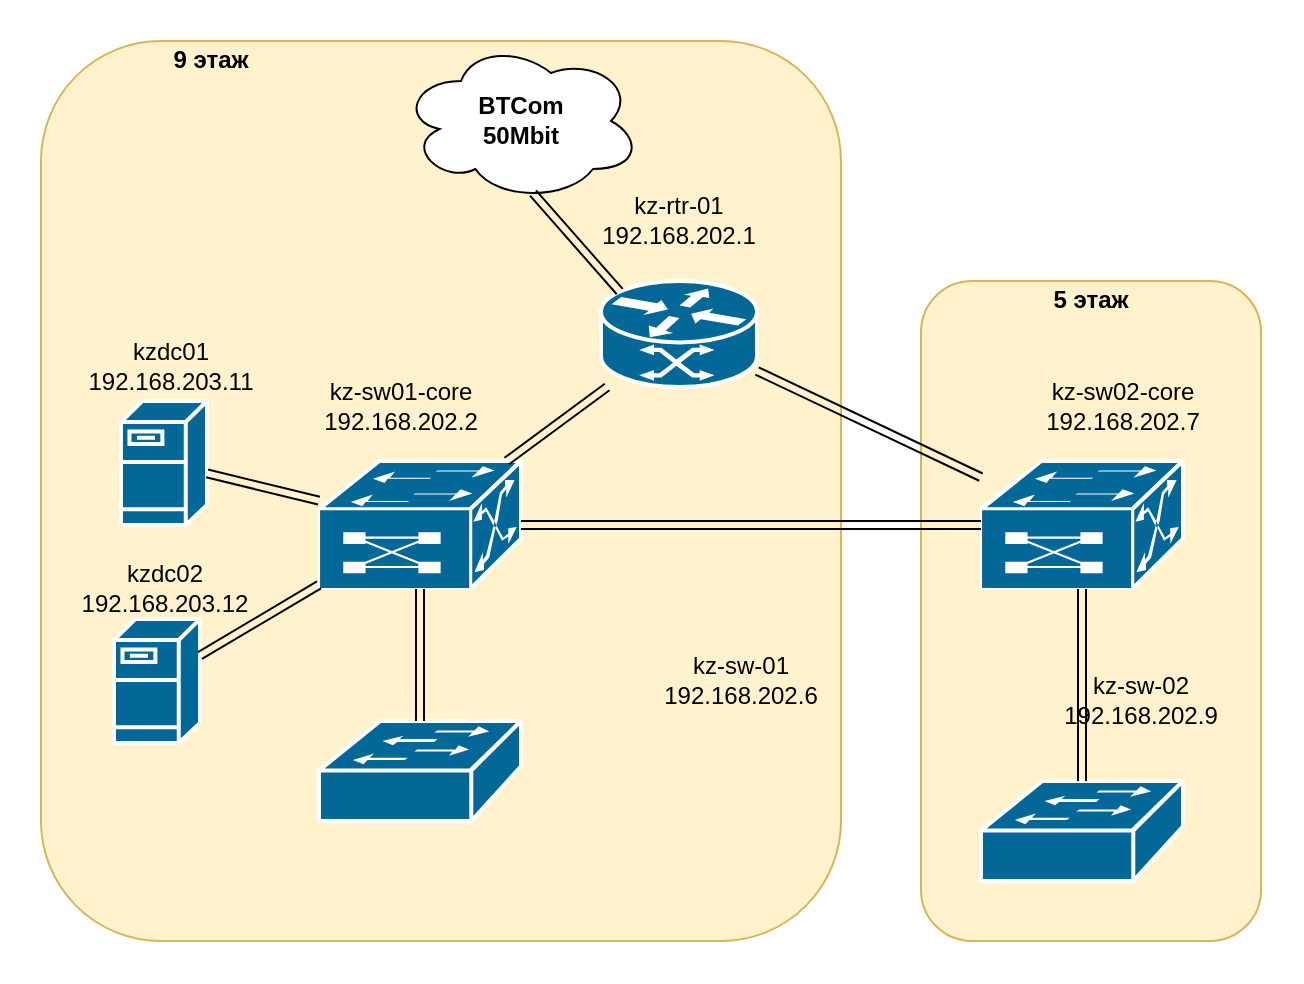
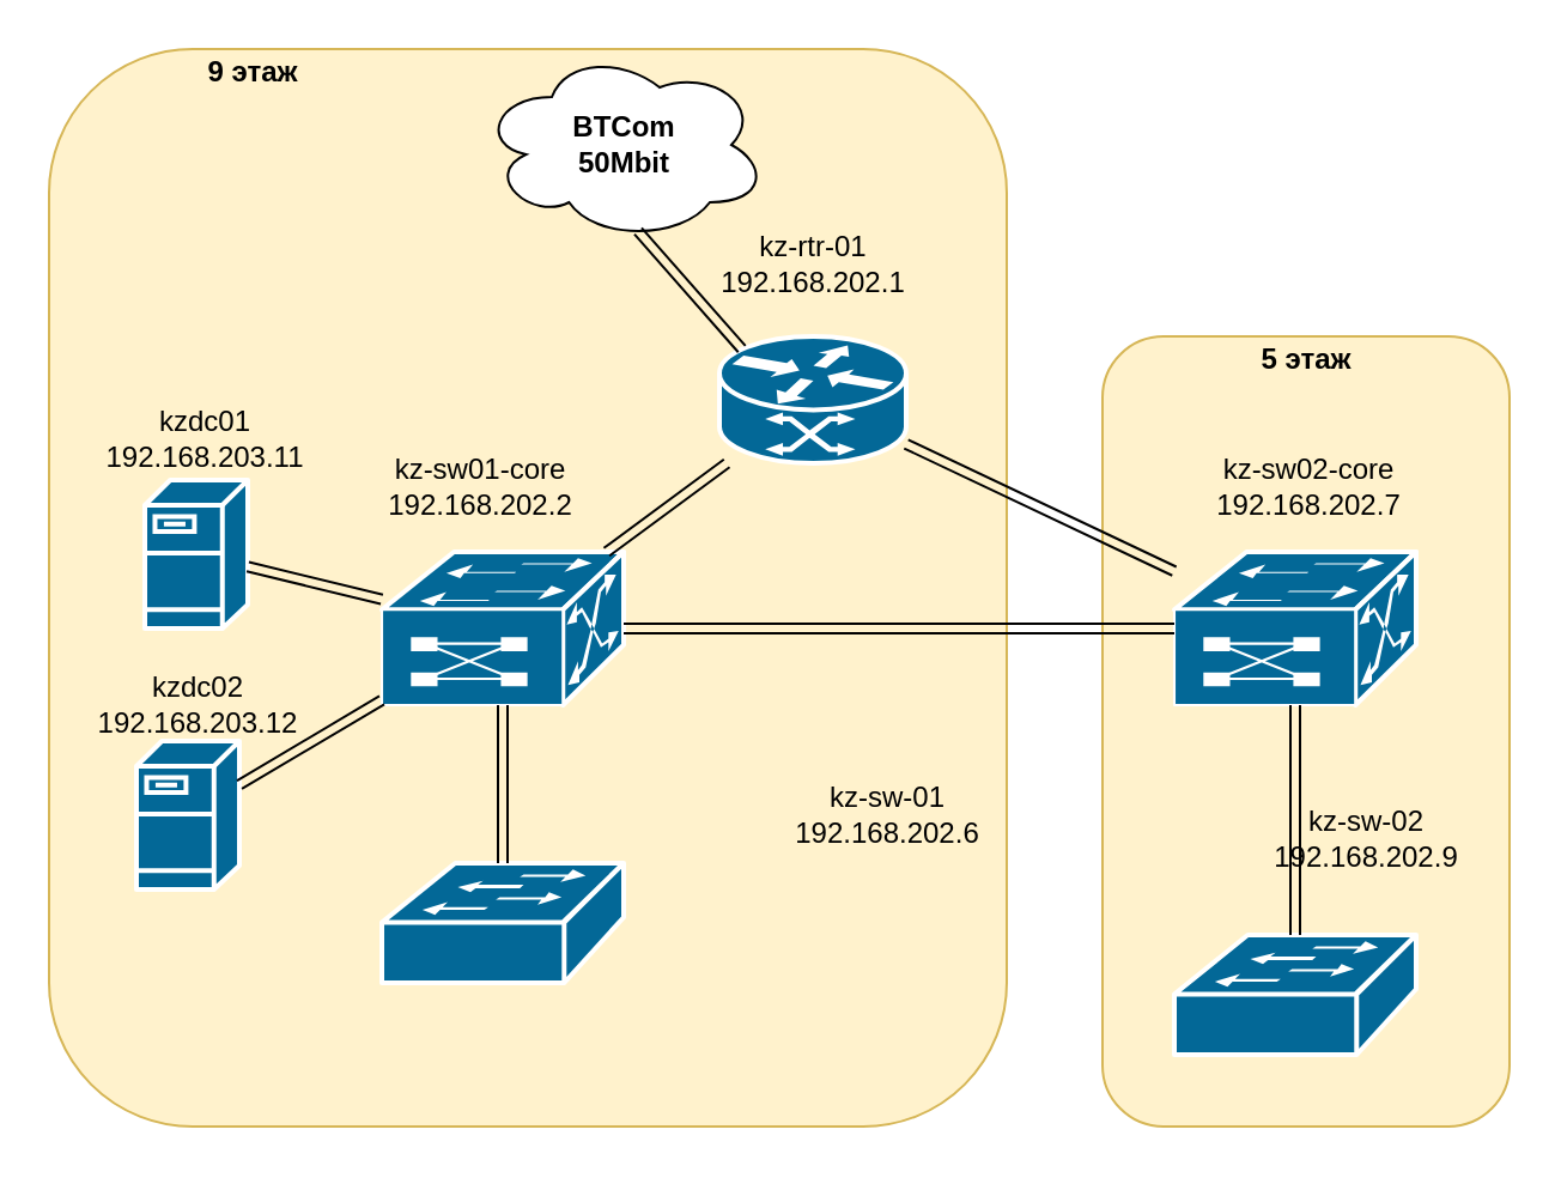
  <mxCell id="0" />
  <mxCell id="1" parent="0" />
  <mxCell id="2" value="" style="rounded=1;html=1;fillColor=#fff2cc;whiteSpace=wrap;verticalAlign=middle;strokeColor=#d6b656;sketch=0;shadow=0;glass=0;imageAspect=1;connectable=1;portConstraintRotation=0;allowArrows=1;movable=1;backgroundOutline=0;movableLabel=0;resizable=1;resizeWidth=0;resizeHeight=0;rotatable=1;cloneable=1;deletable=1;noLabel=0;" vertex="1" parent="1"><mxGeometry x="20" y="20" width="400" height="450" as="geometry" /></mxCell>
  <mxCell id="3" value="" style="rounded=1;html=1;fillColor=#fff2cc;whiteSpace=wrap;verticalAlign=middle;strokeColor=#d6b656;sketch=0;shadow=0;glass=0;imageAspect=1;connectable=1;portConstraintRotation=0;allowArrows=1;movable=1;backgroundOutline=0;movableLabel=0;resizable=1;resizeWidth=0;resizeHeight=0;rotatable=1;cloneable=1;deletable=1;noLabel=0;" vertex="1" parent="1"><mxGeometry x="460" y="140" width="170" height="330" as="geometry" /></mxCell>
  <mxCell id="4" value="" style="shape=mxgraph.cisco.routers.atm_router;html=1;pointerEvents=1;dashed=0;fillColor=#036897;strokeColor=#ffffff;strokeWidth=2;verticalLabelPosition=bottom;verticalAlign=top;align=center;outlineConnect=0;" vertex="1" parent="1"><mxGeometry x="300" y="140" width="78" height="53" as="geometry" /></mxCell>
  <mxCell id="5" value="" style="ellipse;shape=cloud;whiteSpace=wrap;html=1;" vertex="1" parent="1"><mxGeometry x="200" y="20" width="120" height="80" as="geometry" /></mxCell>
  <mxCell id="6" value="" style="shape=link;html=1;exitX=0.55;exitY=0.95;exitDx=0;exitDy=0;exitPerimeter=0;entryX=0.12;entryY=0.1;entryDx=0;entryDy=0;entryPerimeter=0;" edge="1" parent="1" source="5" target="4"><mxGeometry width="100" relative="1" as="geometry"><mxPoint x="450" y="110" as="sourcePoint" /><mxPoint x="550" y="110" as="targetPoint" /></mxGeometry></mxCell>
  <mxCell id="7" value="" style="shape=mxgraph.cisco.switches.multiswitch_device;html=1;pointerEvents=1;dashed=0;fillColor=#036897;strokeColor=#ffffff;strokeWidth=2;verticalLabelPosition=bottom;verticalAlign=top;align=center;outlineConnect=0;" vertex="1" parent="1"><mxGeometry x="159" y="230" width="101" height="64" as="geometry" /></mxCell>
  <mxCell id="8" value="" style="shape=mxgraph.cisco.switches.multiswitch_device;html=1;pointerEvents=1;dashed=0;fillColor=#036897;strokeColor=#ffffff;strokeWidth=2;verticalLabelPosition=bottom;verticalAlign=top;align=center;outlineConnect=0;" vertex="1" parent="1"><mxGeometry x="490" y="230" width="101" height="64" as="geometry" /></mxCell>
  <mxCell id="9" value="" style="shape=link;html=1;" edge="1" parent="1" source="7" target="4"><mxGeometry width="100" relative="1" as="geometry"><mxPoint x="450" y="110" as="sourcePoint" /><mxPoint x="550" y="110" as="targetPoint" /></mxGeometry></mxCell>
  <mxCell id="10" value="" style="shape=link;html=1;" edge="1" parent="1" source="4" target="8"><mxGeometry width="100" relative="1" as="geometry"><mxPoint x="450" y="110" as="sourcePoint" /><mxPoint x="550" y="110" as="targetPoint" /></mxGeometry></mxCell>
  <mxCell id="11" value="&lt;div&gt;kz-rtr-01&lt;/div&gt;&lt;div&gt;192.168.202.1&lt;/div&gt;" style="text;html=1;resizable=0;autosize=1;align=center;verticalAlign=middle;points=[];fillColor=none;strokeColor=none;rounded=0;" vertex="1" parent="1"><mxGeometry x="294" y="95" width="90" height="30" as="geometry" /></mxCell>
  <mxCell id="12" value="&lt;div&gt;kz-sw01-core&lt;/div&gt;&lt;div&gt;192.168.202.2&lt;br&gt;&lt;/div&gt;" style="text;html=1;resizable=0;autosize=1;align=center;verticalAlign=middle;points=[];fillColor=none;strokeColor=none;rounded=0;" vertex="1" parent="1"><mxGeometry x="155" y="188" width="90" height="30" as="geometry" /></mxCell>
- <mxCell id="13" value="&lt;div&gt;kz-sw02-core&lt;/div&gt;&lt;div&gt;192.168.202.7&lt;/div&gt;" style="text;html=1;resizable=0;autosize=1;align=center;verticalAlign=middle;points=[];fillColor=none;strokeColor=none;rounded=0;" vertex="1" parent="1"><mxGeometry x="516" y="188" width="90" height="30" as="geometry" /></mxCell>
+ <mxCell id="13" value="&lt;div&gt;kz-sw02-core&lt;/div&gt;&lt;div&gt;192.168.202.7&lt;/div&gt;" style="text;html=1;resizable=0;autosize=1;align=center;verticalAlign=middle;points=[];fillColor=none;strokeColor=none;rounded=0;" vertex="1" parent="1"><mxGeometry x="501" y="188" width="90" height="30" as="geometry" /></mxCell>
  <mxCell id="14" value="" style="shape=mxgraph.cisco.switches.workgroup_switch;html=1;pointerEvents=1;dashed=0;fillColor=#036897;strokeColor=#ffffff;strokeWidth=2;verticalLabelPosition=bottom;verticalAlign=top;align=center;outlineConnect=0;" vertex="1" parent="1"><mxGeometry x="159" y="360" width="101" height="50" as="geometry" /></mxCell>
  <mxCell id="15" value="" style="shape=mxgraph.cisco.switches.workgroup_switch;html=1;pointerEvents=1;dashed=0;fillColor=#036897;strokeColor=#ffffff;strokeWidth=2;verticalLabelPosition=bottom;verticalAlign=top;align=center;outlineConnect=0;" vertex="1" parent="1"><mxGeometry x="490" y="390" width="101" height="50" as="geometry" /></mxCell>
  <mxCell id="16" value="&lt;div&gt;kz-sw-01&lt;/div&gt;&lt;div&gt;192.168.202.6&lt;/div&gt;" style="text;html=1;resizable=0;autosize=1;align=center;verticalAlign=middle;points=[];fillColor=none;strokeColor=none;rounded=0;" vertex="1" parent="1"><mxGeometry x="325" y="325" width="90" height="30" as="geometry" /></mxCell>
  <mxCell id="17" value="&lt;div&gt;kz-sw-02&lt;/div&gt;&lt;div&gt;192.168.202.9&lt;/div&gt;" style="text;html=1;resizable=0;autosize=1;align=center;verticalAlign=middle;points=[];fillColor=none;strokeColor=none;rounded=0;" vertex="1" parent="1"><mxGeometry x="525" y="335" width="90" height="30" as="geometry" /></mxCell>
  <mxCell id="18" value="" style="shape=link;html=1;" edge="1" parent="1" source="7" target="14"><mxGeometry width="100" relative="1" as="geometry"><mxPoint x="370" y="360" as="sourcePoint" /><mxPoint x="470" y="360" as="targetPoint" /></mxGeometry></mxCell>
  <mxCell id="19" value="" style="shape=mxgraph.cisco.servers.fileserver;html=1;pointerEvents=1;dashed=0;fillColor=#036897;strokeColor=#ffffff;strokeWidth=2;verticalLabelPosition=bottom;verticalAlign=top;align=center;outlineConnect=0;" vertex="1" parent="1"><mxGeometry x="60" y="200" width="43" height="62" as="geometry" /></mxCell>
  <mxCell id="20" value="" style="shape=mxgraph.cisco.servers.fileserver;html=1;pointerEvents=1;dashed=0;fillColor=#036897;strokeColor=#ffffff;strokeWidth=2;verticalLabelPosition=bottom;verticalAlign=top;align=center;outlineConnect=0;" vertex="1" parent="1"><mxGeometry x="56.5" y="309" width="43" height="62" as="geometry" /></mxCell>
  <mxCell id="21" value="&lt;div&gt;kzdc01&lt;/div&gt;&lt;div&gt;192.168.203.11&lt;/div&gt;" style="text;html=1;resizable=0;autosize=1;align=center;verticalAlign=middle;points=[];fillColor=none;strokeColor=none;rounded=0;" vertex="1" parent="1"><mxGeometry x="35" y="168" width="100" height="30" as="geometry" /></mxCell>
  <mxCell id="22" value="&lt;div&gt;kzdc02&lt;/div&gt;&lt;div&gt;192.168.203.12&lt;/div&gt;" style="text;html=1;resizable=0;autosize=1;align=center;verticalAlign=middle;points=[];fillColor=none;strokeColor=none;rounded=0;" vertex="1" parent="1"><mxGeometry x="31.5" y="279" width="100" height="30" as="geometry" /></mxCell>
  <mxCell id="23" value="" style="shape=link;html=1;" edge="1" parent="1" source="19" target="7"><mxGeometry width="100" relative="1" as="geometry"><mxPoint x="90" y="230.71" as="sourcePoint" /><mxPoint x="190" y="230.71" as="targetPoint" /></mxGeometry></mxCell>
  <mxCell id="24" value="" style="shape=link;html=1;" edge="1" parent="1" source="20" target="7"><mxGeometry width="100" relative="1" as="geometry"><mxPoint x="370" y="290" as="sourcePoint" /><mxPoint x="470" y="290" as="targetPoint" /></mxGeometry></mxCell>
  <mxCell id="25" value="" style="shape=link;html=1;" edge="1" parent="1" source="7" target="8"><mxGeometry width="100" relative="1" as="geometry"><mxPoint x="370" y="290" as="sourcePoint" /><mxPoint x="470" y="290" as="targetPoint" /></mxGeometry></mxCell>
  <mxCell id="26" value="" style="shape=link;html=1;" edge="1" parent="1" source="15" target="8"><mxGeometry width="100" relative="1" as="geometry"><mxPoint x="370" y="290" as="sourcePoint" /><mxPoint x="470" y="290" as="targetPoint" /></mxGeometry></mxCell>
  <mxCell id="27" value="5 этаж" style="text;html=1;resizable=0;autosize=1;align=center;verticalAlign=middle;points=[];fillColor=none;strokeColor=none;rounded=0;shadow=0;glass=0;sketch=0;fontStyle=1" vertex="1" parent="1"><mxGeometry x="520" y="140" width="50" height="20" as="geometry" /></mxCell>
  <mxCell id="28" value="9 этаж" style="text;html=1;resizable=0;autosize=1;align=center;verticalAlign=middle;points=[];fillColor=none;strokeColor=none;rounded=0;shadow=0;glass=0;sketch=0;fontStyle=1" vertex="1" parent="1"><mxGeometry x="80" y="20" width="50" height="20" as="geometry" /></mxCell>
  <mxCell id="29" value="&lt;div&gt;BTCom&lt;/div&gt;&lt;div&gt;50Mbit&lt;/div&gt;" style="text;html=1;resizable=0;autosize=1;align=center;verticalAlign=middle;points=[];fillColor=none;strokeColor=none;rounded=0;shadow=0;glass=0;sketch=0;fontStyle=1" vertex="1" parent="1"><mxGeometry x="230" y="45" width="60" height="30" as="geometry" /></mxCell>
